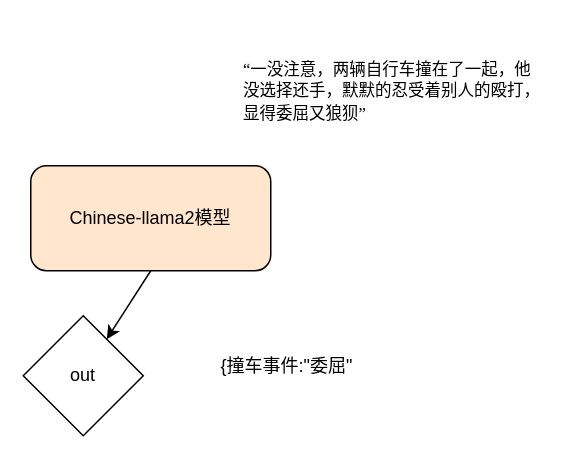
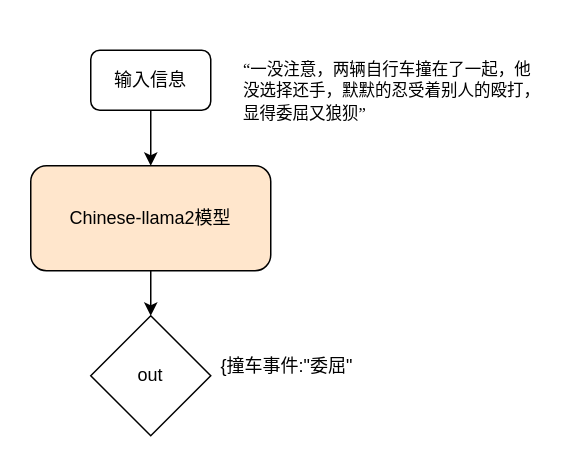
  <mxCell id="0" />
  <mxCell id="1" parent="0" />
+ <mxCell id="2" value="输入信息" style="rounded=1;whiteSpace=wrap;html=1;fontSize=12;glass=0;strokeWidth=1;shadow=0;" vertex="1" parent="1"><mxGeometry x="60" y="33" width="80" height="40" as="geometry" /></mxCell>
  <mxCell id="3" value="Chinese-llama2模型" style="rounded=1;whiteSpace=wrap;html=1;fontSize=12;glass=0;strokeWidth=1;shadow=0;fillColor=#ffe6cc;" vertex="1" parent="1"><mxGeometry x="20" y="110" width="160" height="70" as="geometry" /></mxCell>
+ <mxCell id="4" value="" style="endArrow=classic;html=1;rounded=0;exitX=0.5;exitY=1;exitDx=0;exitDy=0;" edge="1" parent="1" source="2" target="3"><mxGeometry width="50" height="50" relative="1" as="geometry"><mxPoint x="120" y="300" as="sourcePoint" /><mxPoint x="170" y="250" as="targetPoint" /></mxGeometry></mxCell>
  <mxCell id="5" value="&lt;p class=&quot;MsoNormal&quot;&gt;&lt;font style=&quot;font-size: 11px;&quot;&gt;&lt;span style=&quot;font-family: 宋体;&quot;&gt;&lt;font style=&quot;&quot; face=&quot;宋体&quot;&gt;“&lt;/font&gt;&lt;/span&gt;&lt;span style=&quot;font-family: 宋体;&quot;&gt;&lt;font face=&quot;宋体&quot;&gt;一没注意，两辆自行车撞在了一起，他没选择还手，默默的忍受着别人的殴打，显得委屈又狼狈&lt;/font&gt;&lt;/span&gt;&lt;span style=&quot;font-family: 宋体;&quot;&gt;&lt;font style=&quot;&quot; face=&quot;宋体&quot;&gt;”&lt;/font&gt;&lt;/span&gt;&lt;/font&gt;&lt;/p&gt;" style="text;whiteSpace=wrap;html=1;" vertex="1" parent="1"><mxGeometry x="160" width="200" height="80" as="geometry" y="20" /></mxCell>
  <mxCell id="6" value="{撞车事件:&quot;委屈&quot;" style="text;whiteSpace=wrap;fontFamily=Helvetica;" vertex="1" parent="1"><mxGeometry x="145" y="230" width="95" height="40" as="geometry" /></mxCell>
- <mxCell id="7" value="out" style="rhombus;whiteSpace=wrap;html=1;" vertex="1" parent="1"><mxGeometry x="15" y="210" width="80" height="80" as="geometry" /></mxCell>
+ <mxCell id="7" value="out" style="rhombus;whiteSpace=wrap;html=1;" vertex="1" parent="1"><mxGeometry x="60" y="210" width="80" height="80" as="geometry" /></mxCell>
  <mxCell id="8" value="" style="endArrow=classic;html=1;rounded=0;exitX=0.5;exitY=1;exitDx=0;exitDy=0;" edge="1" parent="1" source="3" target="7"><mxGeometry width="50" height="50" relative="1" as="geometry"><mxPoint x="180" y="300" as="sourcePoint" /><mxPoint x="230" y="250" as="targetPoint" /></mxGeometry></mxCell>
